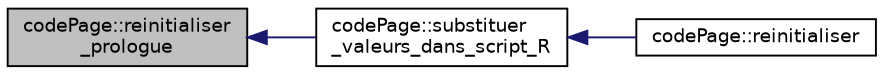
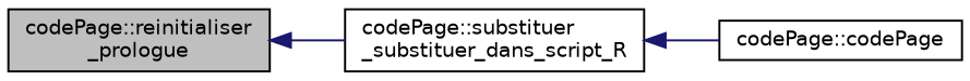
  digraph {
    rankdir=LR
    node [color=black fillcolor=white fontname=Helvetica fontsize=10 shape=record style=filled]
    edge [color=midnightblue dir=back fontname=Helvetica fontsize=10 labelfontname=Helvetica labelfontsize=10 style=solid]
    n1 [fillcolor=grey75 fontcolor=black height=0.2 label="codePage::reinitialiser\l_prologue" width=0.4]
-   n2 [height=0.2 label="codePage::substituer\l_valeurs_dans_script_R" width=0.4]
-   n3 [height=0.2 label="codePage::reinitialiser" width=0.4]
+   n2 [height=0.2 label="codePage::substituer\l_substituer_dans_script_R" width=0.4]
+   n3 [height=0.2 label="codePage::codePage" width=0.4]
    n1 -> n2
    n2 -> n3
  }
